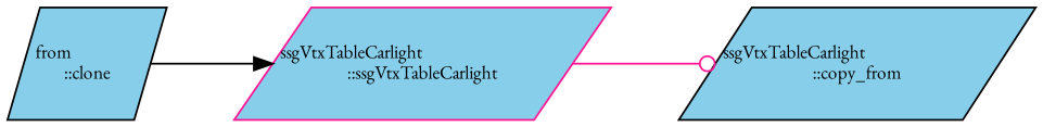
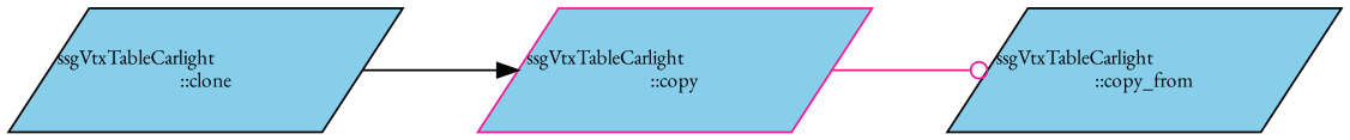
  digraph {
    fontname="EB Garamond"
    rankdir=LR
    node [color=black fillcolor=skyblue fontname="EB Garamond" fontsize=10 shape=parallelogram style=filled]
    edge [fontname="EB Garamond" fontsize=10 labelfontname=Helvetica labelfontsize=10 style=solid]
-   n1 [fontcolor=black height=0.2 label="from\l::clone" width=0.4]
-   n2 [color=deeppink height=0.2 label="ssgVtxTableCarlight\l::ssgVtxTableCarlight" width=0.4]
+   n1 [fontcolor=black height=0.2 label="ssgVtxTableCarlight\l::clone" width=0.4]
+   n2 [color=deeppink height=0.2 label="ssgVtxTableCarlight\l::copy" width=0.4]
    n3 [height=0.2 label="ssgVtxTableCarlight\l::copy_from" width=0.4]
    n1 -> n2 [arrowhead=normal color=black]
    n2 -> n3 [arrowhead=odot color=deeppink]
  }
